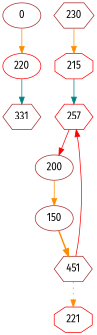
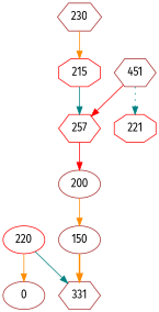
  digraph {
    fontname="Fira Sans"
    node [color=brown fontname="Fira Sans" shape=ellipse]
    edge [color=darkorange fontname="Fira Sans" style=solid]
    220 [color=red]
    0
    331 [shape=hexagon]
    230 [shape=hexagon]
    215 [color=red shape=octagon]
    257 [color=red shape=hexagon]
    200
    150
    221 [color=red shape=octagon]
    451 [shape=hexagon]
    220 -> 331 [color=teal]
-   0 -> 220
+   220 -> 0
    230 -> 215
    215 -> 257 [color=teal]
    257 -> 200 [color=red]
    200 -> 150
-   150 -> 451 [style=bold]
+   150 -> 331 [style=bold]
    451 -> 257 [color=red]
-   451 -> 221 [style=dotted]
+   451 -> 221 [color=teal style=dotted]
  }
